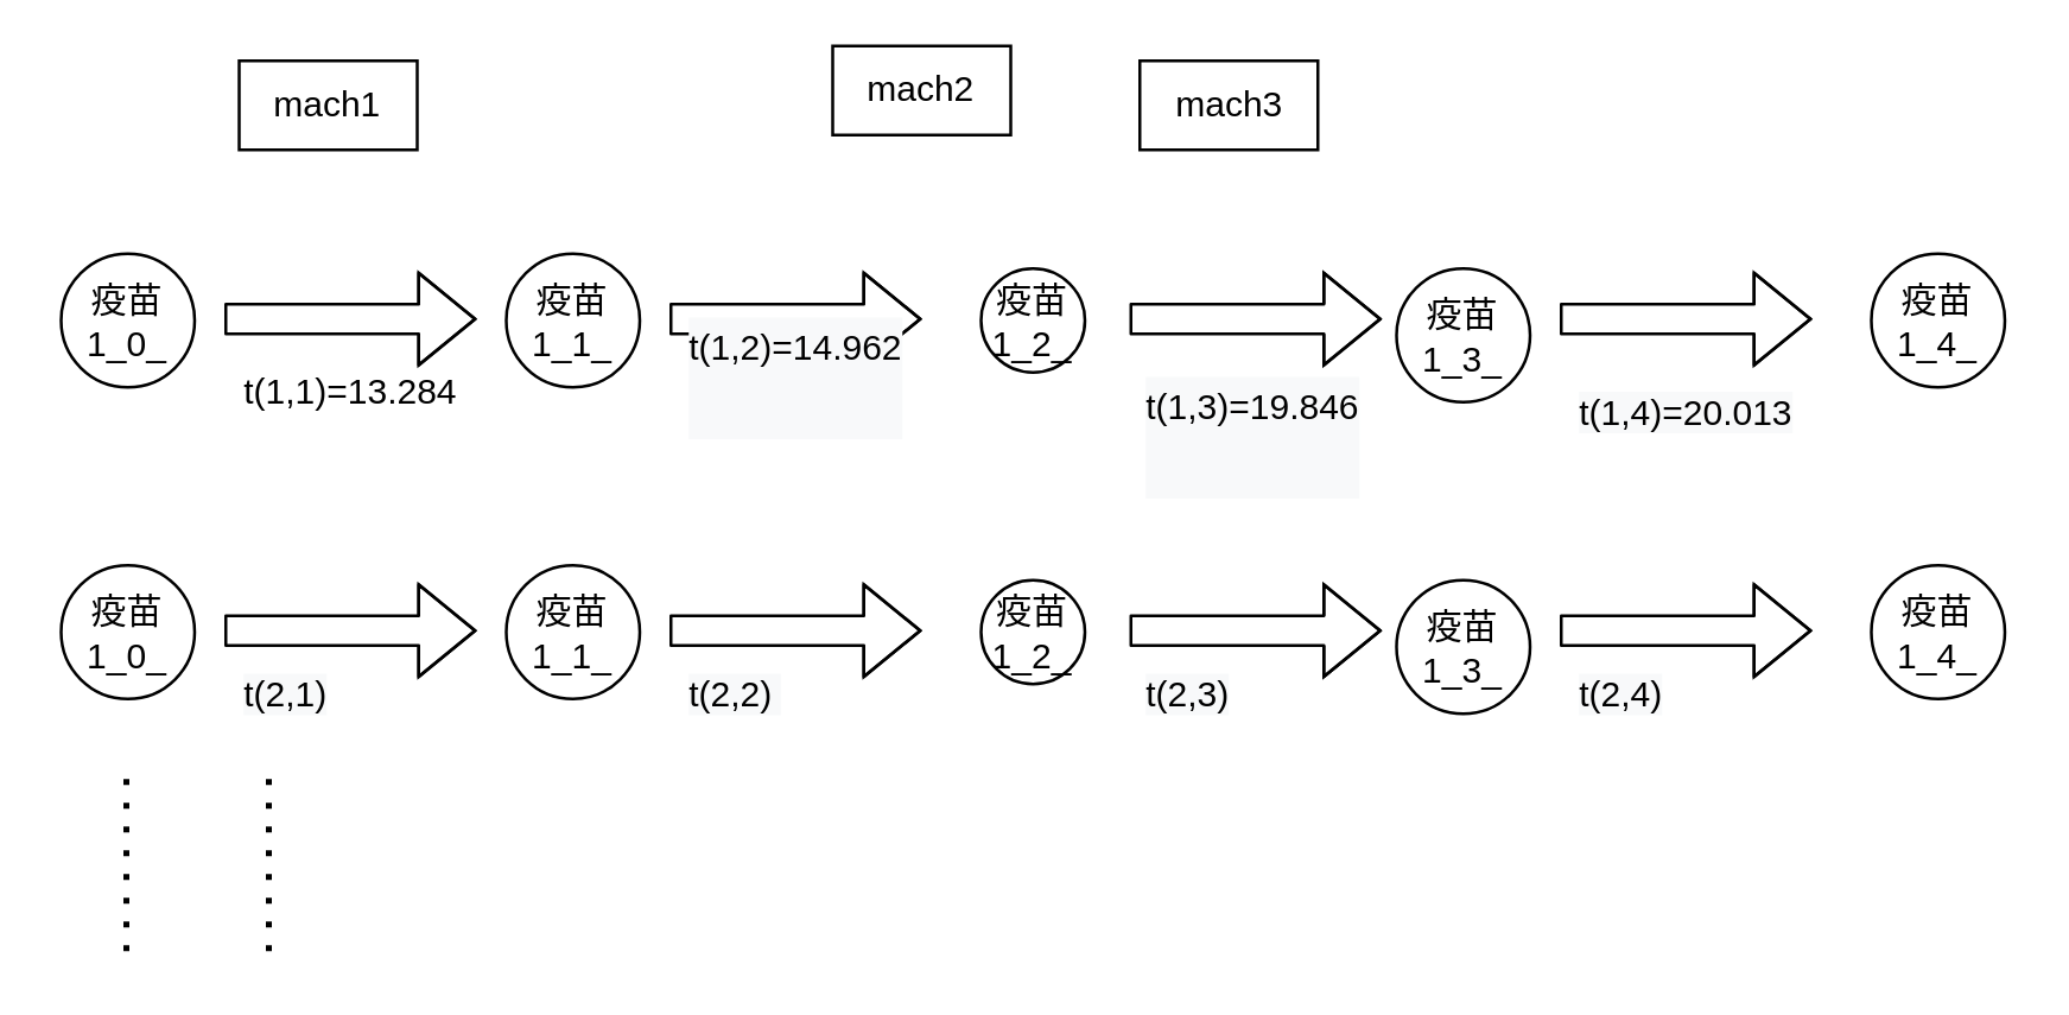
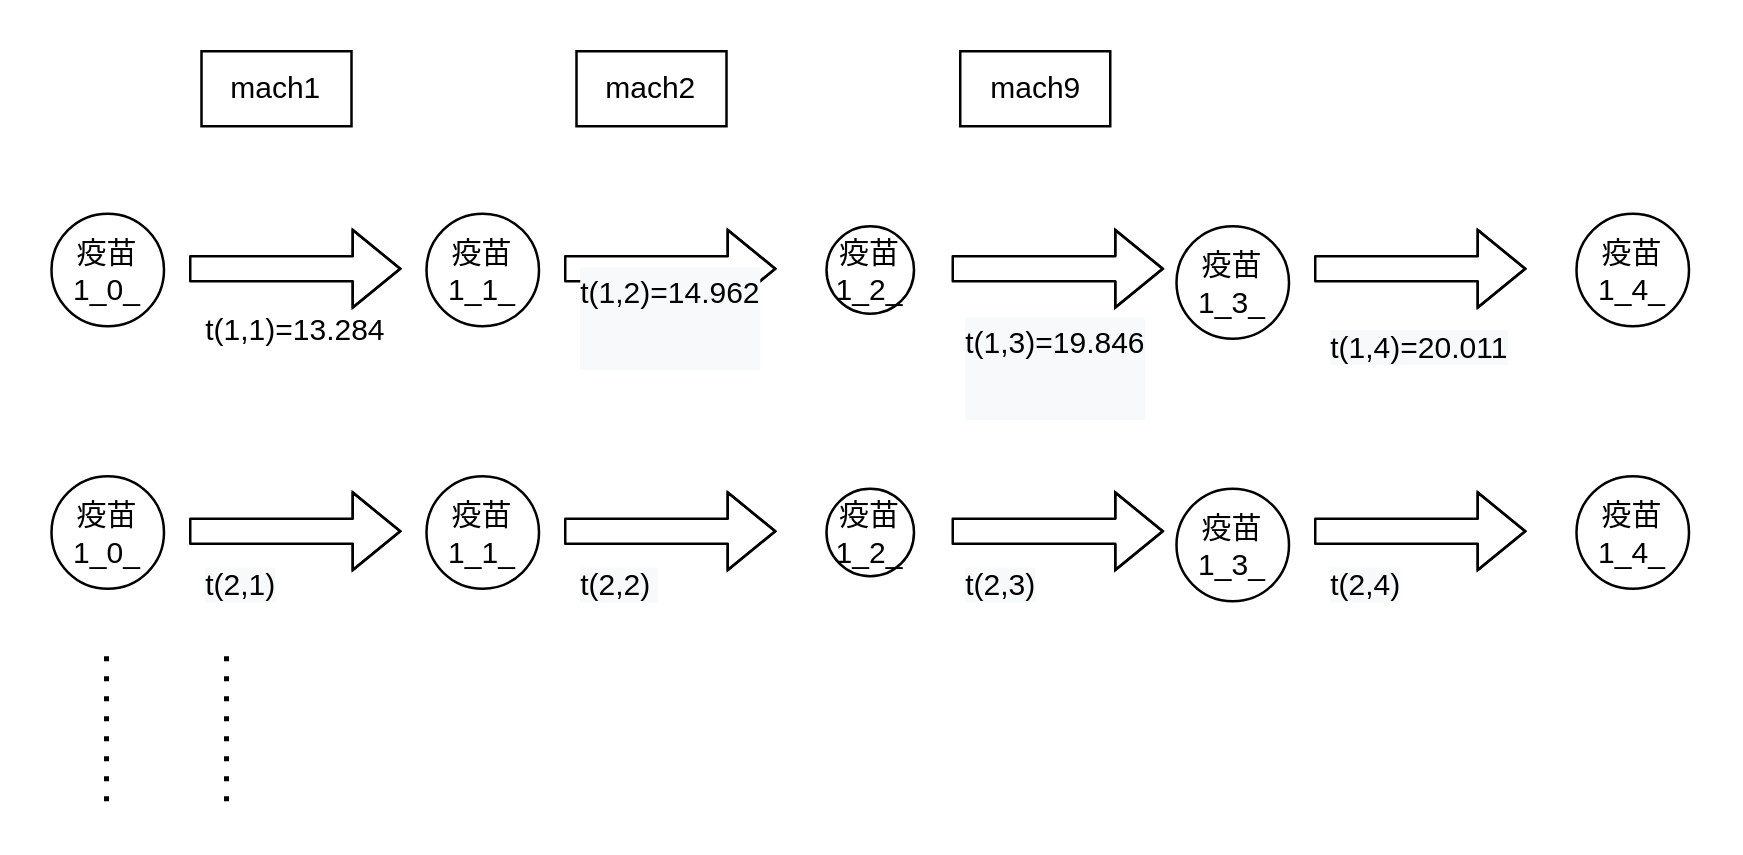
  <mxCell id="0" />
  <mxCell id="1" parent="0" />
  <mxCell id="2" value="mach1" style="rounded=0;whiteSpace=wrap;html=1;" vertex="1" parent="1"><mxGeometry x="80" y="20" width="60" height="30" as="geometry" /></mxCell>
- <mxCell id="3" value="mach2" style="rounded=0;whiteSpace=wrap;html=1;" vertex="1" parent="1"><mxGeometry x="280" y="15" width="60" height="30" as="geometry" /></mxCell>
- <mxCell id="4" value="mach3" style="rounded=0;whiteSpace=wrap;html=1;" vertex="1" parent="1"><mxGeometry x="383.5" y="20" width="60" height="30" as="geometry" /></mxCell>
+ <mxCell id="3" value="mach2" style="rounded=0;whiteSpace=wrap;html=1;" vertex="1" parent="1"><mxGeometry x="230" y="20" width="60" height="30" as="geometry" /></mxCell>
+ <mxCell id="4" value="mach9" style="rounded=0;whiteSpace=wrap;html=1;" vertex="1" parent="1"><mxGeometry x="383.5" y="20" width="60" height="30" as="geometry" /></mxCell>
  <mxCell id="5" value="疫苗1_0_" style="ellipse;whiteSpace=wrap;html=1;aspect=fixed;" vertex="1" parent="1"><mxGeometry x="20" y="85" width="45" height="45" as="geometry" /></mxCell>
  <mxCell id="6" value="疫苗1_1_" style="ellipse;whiteSpace=wrap;html=1;aspect=fixed;" vertex="1" parent="1"><mxGeometry x="170" y="85" width="45" height="45" as="geometry" /></mxCell>
  <mxCell id="7" value="疫苗1_2_" style="ellipse;whiteSpace=wrap;html=1;aspect=fixed;" vertex="1" parent="1"><mxGeometry x="330" y="90" width="35" height="35" as="geometry" /></mxCell>
  <mxCell id="8" value="疫苗1_3_" style="ellipse;whiteSpace=wrap;html=1;aspect=fixed;" vertex="1" parent="1"><mxGeometry x="470" y="90" width="45" height="45" as="geometry" /></mxCell>
  <mxCell id="9" value="疫苗1_4_" style="ellipse;whiteSpace=wrap;html=1;aspect=fixed;" vertex="1" parent="1"><mxGeometry x="630" y="85" width="45" height="45" as="geometry" /></mxCell>
  <mxCell id="10" value="" style="shape=flexArrow;endArrow=classic;html=1;" edge="1" parent="1"><mxGeometry width="50" height="50" relative="1" as="geometry"><mxPoint x="75" y="107" as="sourcePoint" /><mxPoint x="160" y="107" as="targetPoint" /><Array as="points"><mxPoint x="105" y="107" /></Array></mxGeometry></mxCell>
  <mxCell id="11" value="" style="shape=flexArrow;endArrow=classic;html=1;" edge="1" parent="1"><mxGeometry width="50" height="50" relative="1" as="geometry"><mxPoint x="225" y="107" as="sourcePoint" /><mxPoint x="310" y="107" as="targetPoint" /><Array as="points"><mxPoint x="255" y="107" /></Array></mxGeometry></mxCell>
  <mxCell id="12" value="" style="shape=flexArrow;endArrow=classic;html=1;" edge="1" parent="1"><mxGeometry width="50" height="50" relative="1" as="geometry"><mxPoint x="380" y="107" as="sourcePoint" /><mxPoint x="465" y="107" as="targetPoint" /><Array as="points"><mxPoint x="410" y="107" /></Array></mxGeometry></mxCell>
  <mxCell id="13" value="" style="shape=flexArrow;endArrow=classic;html=1;" edge="1" parent="1"><mxGeometry width="50" height="50" relative="1" as="geometry"><mxPoint x="525" y="107" as="sourcePoint" /><mxPoint x="610" y="107" as="targetPoint" /><Array as="points"><mxPoint x="555" y="107" /></Array></mxGeometry></mxCell>
  <mxCell id="14" value="疫苗1_0_" style="ellipse;whiteSpace=wrap;html=1;aspect=fixed;" vertex="1" parent="1"><mxGeometry x="20" y="190" width="45" height="45" as="geometry" /></mxCell>
  <mxCell id="15" value="疫苗1_1_" style="ellipse;whiteSpace=wrap;html=1;aspect=fixed;" vertex="1" parent="1"><mxGeometry x="170" y="190" width="45" height="45" as="geometry" /></mxCell>
  <mxCell id="16" value="疫苗1_2_" style="ellipse;whiteSpace=wrap;html=1;aspect=fixed;" vertex="1" parent="1"><mxGeometry x="330" y="195" width="35" height="35" as="geometry" /></mxCell>
  <mxCell id="17" value="疫苗1_3_" style="ellipse;whiteSpace=wrap;html=1;aspect=fixed;" vertex="1" parent="1"><mxGeometry x="470" y="195" width="45" height="45" as="geometry" /></mxCell>
  <mxCell id="18" value="疫苗1_4_" style="ellipse;whiteSpace=wrap;html=1;aspect=fixed;" vertex="1" parent="1"><mxGeometry x="630" y="190" width="45" height="45" as="geometry" /></mxCell>
  <mxCell id="19" value="" style="shape=flexArrow;endArrow=classic;html=1;" edge="1" parent="1"><mxGeometry width="50" height="50" relative="1" as="geometry"><mxPoint x="75" y="212" as="sourcePoint" /><mxPoint x="160" y="212" as="targetPoint" /><Array as="points"><mxPoint x="105" y="212" /></Array></mxGeometry></mxCell>
  <mxCell id="20" value="" style="shape=flexArrow;endArrow=classic;html=1;" edge="1" parent="1"><mxGeometry width="50" height="50" relative="1" as="geometry"><mxPoint x="225" y="212" as="sourcePoint" /><mxPoint x="310" y="212" as="targetPoint" /><Array as="points"><mxPoint x="255" y="212" /></Array></mxGeometry></mxCell>
  <mxCell id="21" value="" style="shape=flexArrow;endArrow=classic;html=1;" edge="1" parent="1"><mxGeometry width="50" height="50" relative="1" as="geometry"><mxPoint x="380" y="212" as="sourcePoint" /><mxPoint x="465" y="212" as="targetPoint" /><Array as="points"><mxPoint x="410" y="212" /></Array></mxGeometry></mxCell>
  <mxCell id="22" value="" style="shape=flexArrow;endArrow=classic;html=1;" edge="1" parent="1"><mxGeometry width="50" height="50" relative="1" as="geometry"><mxPoint x="525" y="212" as="sourcePoint" /><mxPoint x="610" y="212" as="targetPoint" /><Array as="points"><mxPoint x="555" y="212" /></Array></mxGeometry></mxCell>
  <mxCell id="23" value="" style="endArrow=none;dashed=1;html=1;dashPattern=1 3;strokeWidth=2;" edge="1" parent="1"><mxGeometry width="50" height="50" relative="1" as="geometry"><mxPoint x="42" y="320" as="sourcePoint" /><mxPoint x="42" y="260" as="targetPoint" /></mxGeometry></mxCell>
  <mxCell id="24" value="" style="endArrow=none;dashed=1;html=1;dashPattern=1 3;strokeWidth=2;" edge="1" parent="1"><mxGeometry width="50" height="50" relative="1" as="geometry"><mxPoint x="90" y="320" as="sourcePoint" /><mxPoint x="90" y="260" as="targetPoint" /></mxGeometry></mxCell>
  <mxCell id="25" value="&lt;br&gt;&lt;table border=&quot;0&quot; cellpadding=&quot;0&quot; cellspacing=&quot;0&quot; width=&quot;69&quot; style=&quot;border-collapse: collapse ; width: 52pt&quot;&gt; &lt;colgroup&gt;&lt;col width=&quot;69&quot; style=&quot;width: 52pt&quot;&gt;&lt;/colgroup&gt; &lt;tbody&gt;&lt;tr style=&quot;height: 15.5pt&quot;&gt;  &lt;td height=&quot;21&quot; class=&quot;xl63&quot; width=&quot;69&quot; style=&quot;height: 15.5pt ; width: 52pt&quot;&gt;t(1,1)=13.284&lt;/td&gt; &lt;/tr&gt; &lt;tr style=&quot;height: 15.5pt&quot;&gt;  &lt;td height=&quot;21&quot; class=&quot;xl63&quot; width=&quot;69&quot; style=&quot;height: 15.5pt ; border-top: none ; width: 52pt&quot;&gt;&lt;/td&gt;&lt;/tr&gt;&lt;tr style=&quot;height: 15.5pt&quot;&gt;&lt;td height=&quot;21&quot; class=&quot;xl63&quot; width=&quot;69&quot; style=&quot;height: 15.5pt ; border-top: none ; width: 52pt&quot;&gt;&lt;/td&gt;&lt;/tr&gt;&lt;tr style=&quot;height: 15.5pt&quot;&gt;&lt;td height=&quot;21&quot; class=&quot;xl63&quot; width=&quot;69&quot; style=&quot;height: 15.5pt ; border-top: none ; width: 52pt&quot;&gt;&lt;br&gt;&lt;/td&gt; &lt;/tr&gt;&lt;/tbody&gt;&lt;/table&gt;" style="text;whiteSpace=wrap;html=1;" vertex="1" parent="1"><mxGeometry x="80" y="100" width="90" height="50" as="geometry" /></mxCell>
  <mxCell id="26" value="&lt;table border=&quot;0&quot; cellpadding=&quot;0&quot; cellspacing=&quot;0&quot; width=&quot;69&quot; style=&quot;color: rgb(0 , 0 , 0) ; font-family: &amp;#34;helvetica&amp;#34; ; font-size: 12px ; font-style: normal ; font-weight: 400 ; letter-spacing: normal ; text-align: left ; text-transform: none ; word-spacing: 0px ; background-color: rgb(248 , 249 , 250) ; border-collapse: collapse ; width: 52pt&quot;&gt;&lt;tbody&gt;&lt;tr style=&quot;height: 15.5pt&quot;&gt;&lt;td height=&quot;21&quot; class=&quot;xl63&quot; width=&quot;69&quot; style=&quot;height: 15.5pt ; border-top: none ; width: 52pt&quot;&gt;&lt;span style=&quot;font-family: &amp;#34;helvetica&amp;#34;&quot;&gt;t(1,2)=&lt;/span&gt;14.962&lt;/td&gt;&lt;/tr&gt;&lt;tr style=&quot;height: 15.5pt&quot;&gt;&lt;/tr&gt;&lt;/tbody&gt;&lt;/table&gt;" style="text;whiteSpace=wrap;html=1;" vertex="1" parent="1"><mxGeometry x="230" y="100" width="90" height="70" as="geometry" /></mxCell>
  <mxCell id="27" value="&lt;table border=&quot;0&quot; cellpadding=&quot;0&quot; cellspacing=&quot;0&quot; width=&quot;69&quot; style=&quot;color: rgb(0 , 0 , 0) ; font-family: &amp;#34;helvetica&amp;#34; ; font-size: 12px ; font-style: normal ; font-weight: 400 ; letter-spacing: normal ; text-align: left ; text-transform: none ; word-spacing: 0px ; background-color: rgb(248 , 249 , 250) ; border-collapse: collapse ; width: 52pt&quot;&gt;&lt;tbody&gt;&lt;tr style=&quot;height: 15.5pt&quot;&gt;&lt;td height=&quot;21&quot; class=&quot;xl63&quot; width=&quot;69&quot; style=&quot;height: 15.5pt ; border-top: none ; width: 52pt&quot;&gt;&lt;span style=&quot;font-family: &amp;#34;helvetica&amp;#34;&quot;&gt;t(1,3)=&lt;/span&gt;19.846&lt;/td&gt;&lt;/tr&gt;&lt;tr style=&quot;height: 15.5pt&quot;&gt;&lt;/tr&gt;&lt;/tbody&gt;&lt;/table&gt;" style="text;whiteSpace=wrap;html=1;" vertex="1" parent="1"><mxGeometry x="384" y="120" width="90" height="70" as="geometry" /></mxCell>
- <mxCell id="28" value="&lt;span style=&quot;color: rgb(0 , 0 , 0) ; font-family: &amp;#34;helvetica&amp;#34; ; font-size: 12px ; font-style: normal ; font-weight: 400 ; letter-spacing: normal ; text-align: left ; text-indent: 0px ; text-transform: none ; word-spacing: 0px ; background-color: rgb(248 , 249 , 250) ; display: inline ; float: none&quot;&gt;&lt;span style=&quot;font-family: &amp;#34;helvetica&amp;#34;&quot;&gt;t(1,4)=&lt;/span&gt;20.013&lt;/span&gt;" style="text;whiteSpace=wrap;html=1;" vertex="1" parent="1"><mxGeometry x="530" y="125" width="80" height="30" as="geometry" /></mxCell>
+ <mxCell id="28" value="&lt;span style=&quot;color: rgb(0 , 0 , 0) ; font-family: &amp;#34;helvetica&amp;#34; ; font-size: 12px ; font-style: normal ; font-weight: 400 ; letter-spacing: normal ; text-align: left ; text-indent: 0px ; text-transform: none ; word-spacing: 0px ; background-color: rgb(248 , 249 , 250) ; display: inline ; float: none&quot;&gt;&lt;span style=&quot;font-family: &amp;#34;helvetica&amp;#34;&quot;&gt;t(1,4)=&lt;/span&gt;20.011&lt;/span&gt;" style="text;whiteSpace=wrap;html=1;" vertex="1" parent="1"><mxGeometry x="530" y="125" width="80" height="30" as="geometry" /></mxCell>
  <mxCell id="29" value="&lt;span style=&quot;color: rgb(0 , 0 , 0) ; font-family: &amp;#34;helvetica&amp;#34; ; font-size: 12px ; font-style: normal ; font-weight: 400 ; letter-spacing: normal ; text-align: left ; text-indent: 0px ; text-transform: none ; word-spacing: 0px ; background-color: rgb(248 , 249 , 250) ; display: inline ; float: none&quot;&gt;t(2,1)&lt;/span&gt;" style="text;whiteSpace=wrap;html=1;" vertex="1" parent="1"><mxGeometry x="80" y="220" width="60" height="30" as="geometry" /></mxCell>
  <mxCell id="30" value="&lt;span style=&quot;color: rgb(0 , 0 , 0) ; font-family: &amp;#34;helvetica&amp;#34; ; font-size: 12px ; font-style: normal ; font-weight: 400 ; letter-spacing: normal ; text-align: left ; text-indent: 0px ; text-transform: none ; word-spacing: 0px ; background-color: rgb(248 , 249 , 250) ; display: inline ; float: none&quot;&gt;t(2,2)&lt;span style=&quot;white-space: pre&quot;&gt; &lt;/span&gt;&lt;/span&gt;" style="text;whiteSpace=wrap;html=1;" vertex="1" parent="1"><mxGeometry x="230" y="220" width="60" height="30" as="geometry" /></mxCell>
  <mxCell id="31" value="&lt;span style=&quot;color: rgb(0 , 0 , 0) ; font-family: &amp;#34;helvetica&amp;#34; ; font-size: 12px ; font-style: normal ; font-weight: 400 ; letter-spacing: normal ; text-align: left ; text-indent: 0px ; text-transform: none ; word-spacing: 0px ; background-color: rgb(248 , 249 , 250) ; display: inline ; float: none&quot;&gt;t(2,3)&lt;/span&gt;" style="text;whiteSpace=wrap;html=1;" vertex="1" parent="1"><mxGeometry x="384" y="220" width="60" height="30" as="geometry" /></mxCell>
  <mxCell id="32" value="&lt;span style=&quot;color: rgb(0 , 0 , 0) ; font-family: &amp;#34;helvetica&amp;#34; ; font-size: 12px ; font-style: normal ; font-weight: 400 ; letter-spacing: normal ; text-align: left ; text-indent: 0px ; text-transform: none ; word-spacing: 0px ; background-color: rgb(248 , 249 , 250) ; display: inline ; float: none&quot;&gt;t(2,4)&lt;/span&gt;" style="text;whiteSpace=wrap;html=1;" vertex="1" parent="1"><mxGeometry x="530" y="220" width="60" height="30" as="geometry" /></mxCell>
